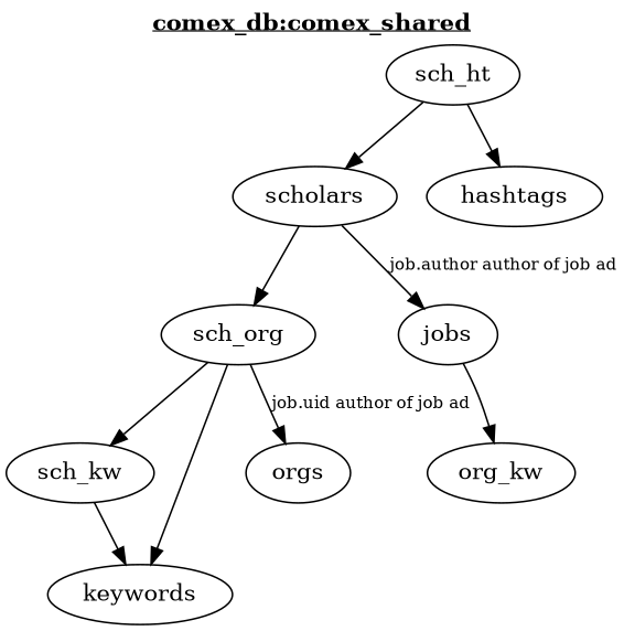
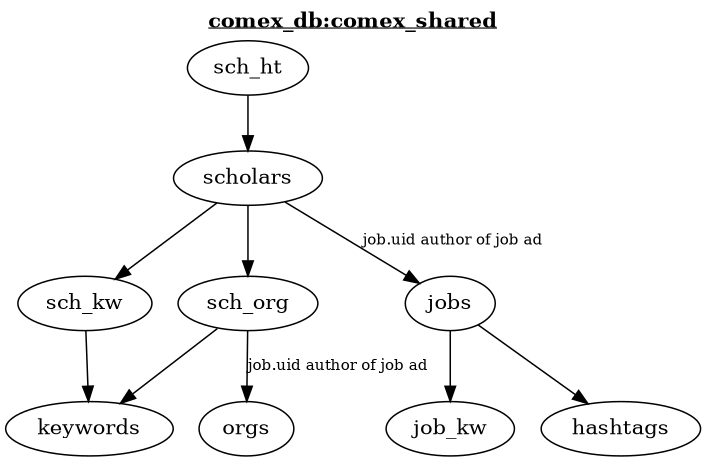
  digraph {
    label=<<B><U>comex_db:comex_shared</U></B>>
    labelloc=t
    ordering=out
    rankdir=TB
    edge [fontsize=10]
    scholars
    sch_kw
    sch_org
    jobs
    keywords
    sch_ht
    hashtags
    orgs
-   job_kw [label=org_kw]
-   sch_org -> sch_kw
+   job_kw
+   scholars -> sch_kw
    scholars -> sch_org
-   scholars -> jobs [label="job.author author of job ad"]
+   scholars -> jobs [label="job.uid author of job ad"]
    sch_kw -> keywords
    sch_org -> keywords
    sch_org -> orgs [label="job.uid author of job ad"]
    jobs -> job_kw
    sch_ht -> scholars
-   sch_ht -> hashtags
+   jobs -> hashtags
  }
